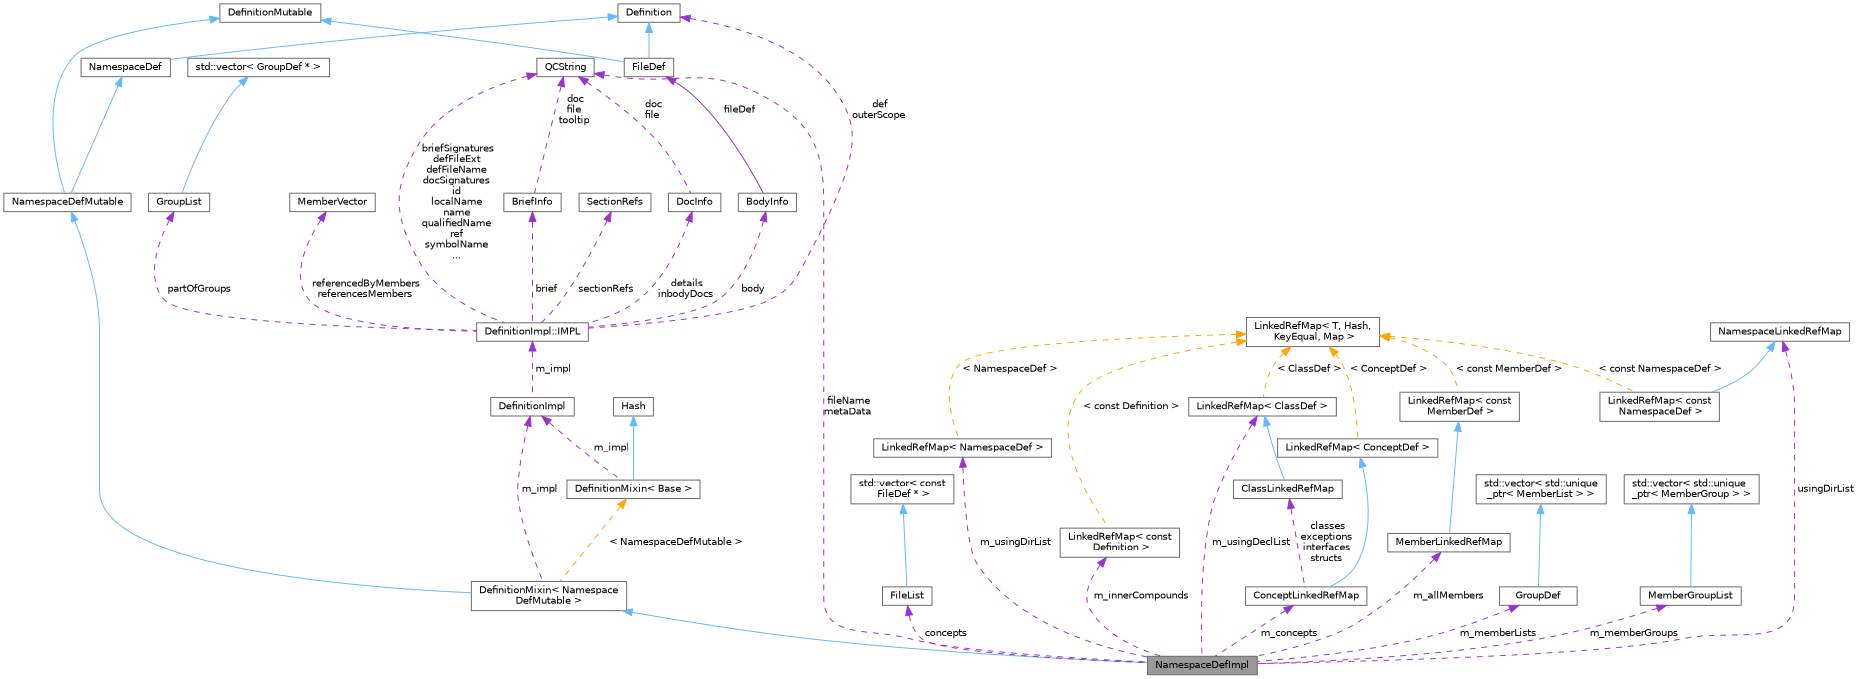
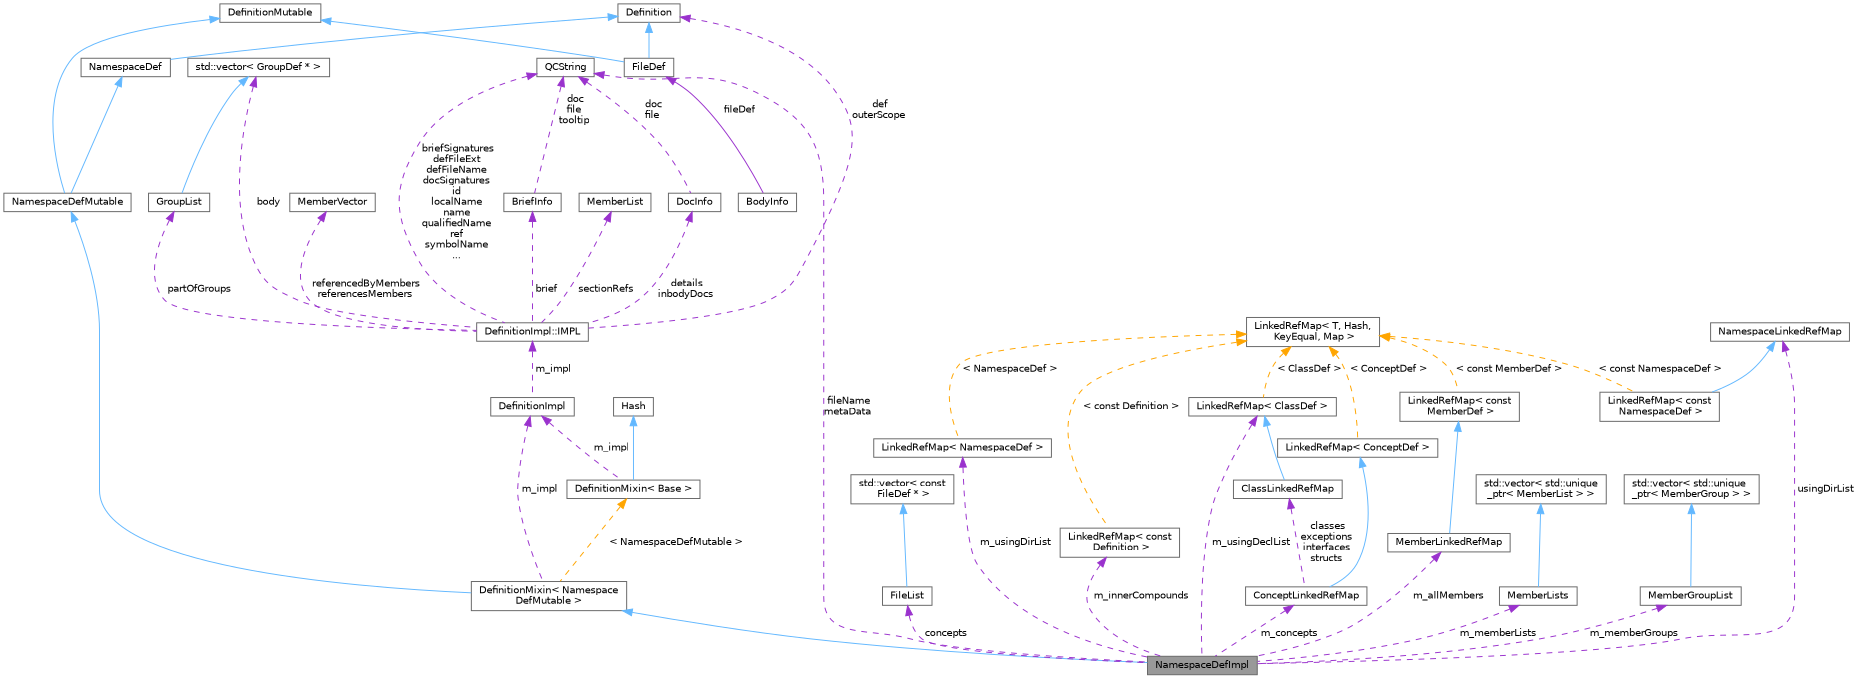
  digraph {
    rankdir=TB
    node [color=gray40 fillcolor=white fontname=Helvetica fontsize=10 shape=box style=filled]
    edge [color=darkorchid3 dir=back fontname=Helvetica fontsize=10 labelfontname=Helvetica labelfontsize=10 style=dashed]
    n1 [fillcolor=grey60 fontcolor=black height=0.2 label=NamespaceDefImpl width=0.4]
    n2 [height=0.2 label="DefinitionMixin\< Namespace\lDefMutable \>" width=0.4]
    n3 [height=0.2 label=NamespaceDefMutable width=0.4]
    n4 [height=0.2 label=DefinitionMutable width=0.4]
    n5 [height=0.2 label=FileDef width=0.4]
    n6 [height=0.2 label=BodyInfo width=0.4]
    n7 [height=0.2 label=NamespaceDef width=0.4]
    n8 [height=0.2 label=Definition width=0.4]
    n9 [height=0.2 label="DefinitionImpl::IMPL" width=0.4]
    n10 [height=0.2 label=DefinitionImpl width=0.4]
    n11 [height=0.2 label="DefinitionMixin\< Base \>" width=0.4]
-   n12 [height=0.2 label=SectionRefs width=0.4]
+   n12 [height=0.2 label=MemberList width=0.4]
    n13 [height=0.2 label=GroupList width=0.4]
    n14 [height=0.2 label="std::vector\< GroupDef * \>" width=0.4]
    n15 [height=0.2 label=DocInfo width=0.4]
    n16 [height=0.2 label=QCString width=0.4]
    n17 [height=0.2 label=BriefInfo width=0.4]
    n18 [height=0.2 label=MemberVector width=0.4]
    n19 [height=0.2 label=Hash width=0.4]
    n20 [height=0.2 label=FileList width=0.4]
    n21 [height=0.2 label="std::vector\< const\l FileDef * \>" width=0.4]
    n22 [height=0.2 label="LinkedRefMap\< NamespaceDef \>" width=0.4]
    n23 [height=0.2 label="LinkedRefMap\< T, Hash,\l KeyEqual, Map \>" width=0.4]
    n24 [height=0.2 label="LinkedRefMap\< ClassDef \>" width=0.4]
    n25 [height=0.2 label="LinkedRefMap\< const\l Definition \>" width=0.4]
    n26 [height=0.2 label="LinkedRefMap\< const\l MemberDef \>" width=0.4]
    n27 [height=0.2 label="LinkedRefMap\< ConceptDef \>" width=0.4]
    n28 [height=0.2 label="LinkedRefMap\< const\l NamespaceDef \>" width=0.4]
    n29 [height=0.2 label=ClassLinkedRefMap width=0.4]
    n30 [height=0.2 label=MemberLinkedRefMap width=0.4]
    n31 [height=0.2 label=ConceptLinkedRefMap width=0.4]
-   n32 [height=0.2 label=GroupDef width=0.4]
+   n32 [height=0.2 label=MemberLists width=0.4]
    n33 [height=0.2 label="std::vector\< std::unique\l_ptr\< MemberList \> \>" width=0.4]
    n34 [height=0.2 label=MemberGroupList width=0.4]
    n35 [height=0.2 label="std::vector\< std::unique\l_ptr\< MemberGroup \> \>" width=0.4]
    n36 [height=0.2 label=NamespaceLinkedRefMap width=0.4]
    n2 -> n1 [color=steelblue1 style=solid]
    n3 -> n2 [color=steelblue1 style=solid]
    n4 -> n3 [color=steelblue1 style=solid]
    n4 -> n5 [color=steelblue1 style=solid]
    n5 -> n6 [label=" fileDef" style=solid]
-   n6 -> n9 [label=" body"]
+   n14 -> n9 [label=" body"]
    n7 -> n3 [color=steelblue1 style=solid]
    n8 -> n5 [color=steelblue1 style=solid]
    n8 -> n7 [color=steelblue1 style=solid]
    n8 -> n9 [label=" def\nouterScope"]
    n9 -> n10 [label=" m_impl"]
    n10 -> n2 [label=" m_impl"]
    n10 -> n11 [label=" m_impl"]
    n11 -> n2 [color=orange label=" \< NamespaceDefMutable \>"]
    n12 -> n9 [label=" sectionRefs"]
    n13 -> n9 [label=" partOfGroups"]
    n14 -> n13 [color=steelblue1 style=solid]
    n15 -> n9 [label=" details\ninbodyDocs"]
    n16 -> n1 [label=" fileName\nmetaData"]
    n16 -> n9 [label=" briefSignatures\ndefFileExt\ndefFileName\ndocSignatures\nid\nlocalName\nname\nqualifiedName\nref\nsymbolName\n..."]
    n16 -> n15 [label=" doc\nfile"]
    n16 -> n17 [label=" doc\nfile\ntooltip"]
    n17 -> n9 [label=" brief"]
    n18 -> n9 [label=" referencedByMembers\nreferencesMembers"]
    n19 -> n11 [color=steelblue1 style=solid]
    n20 -> n1 [label=" concepts"]
    n21 -> n20 [color=steelblue1 style=solid]
    n22 -> n1 [label=" m_usingDirList"]
    n23 -> n22 [color=orange label=" \< NamespaceDef \>"]
    n23 -> n24 [color=orange label=" \< ClassDef \>"]
    n23 -> n25 [color=orange label=" \< const Definition \>"]
    n23 -> n26 [color=orange label=" \< const MemberDef \>"]
    n23 -> n27 [color=orange label=" \< ConceptDef \>"]
    n23 -> n28 [color=orange label=" \< const NamespaceDef \>"]
    n24 -> n1 [label=" m_usingDeclList"]
    n24 -> n29 [color=steelblue1 style=solid]
    n25 -> n1 [label=" m_innerCompounds"]
    n26 -> n30 [color=steelblue1 style=solid]
    n27 -> n31 [color=steelblue1 style=solid]
    n29 -> n31 [label=" classes\nexceptions\ninterfaces\nstructs"]
    n30 -> n1 [label=" m_allMembers"]
    n31 -> n1 [label=" m_concepts"]
    n32 -> n1 [label=" m_memberLists"]
    n33 -> n32 [color=steelblue1 style=solid]
    n34 -> n1 [label=" m_memberGroups"]
    n35 -> n34 [color=steelblue1 style=solid]
    n36 -> n1 [label=" usingDirList"]
    n36 -> n28 [color=steelblue1 style=solid]
  }
